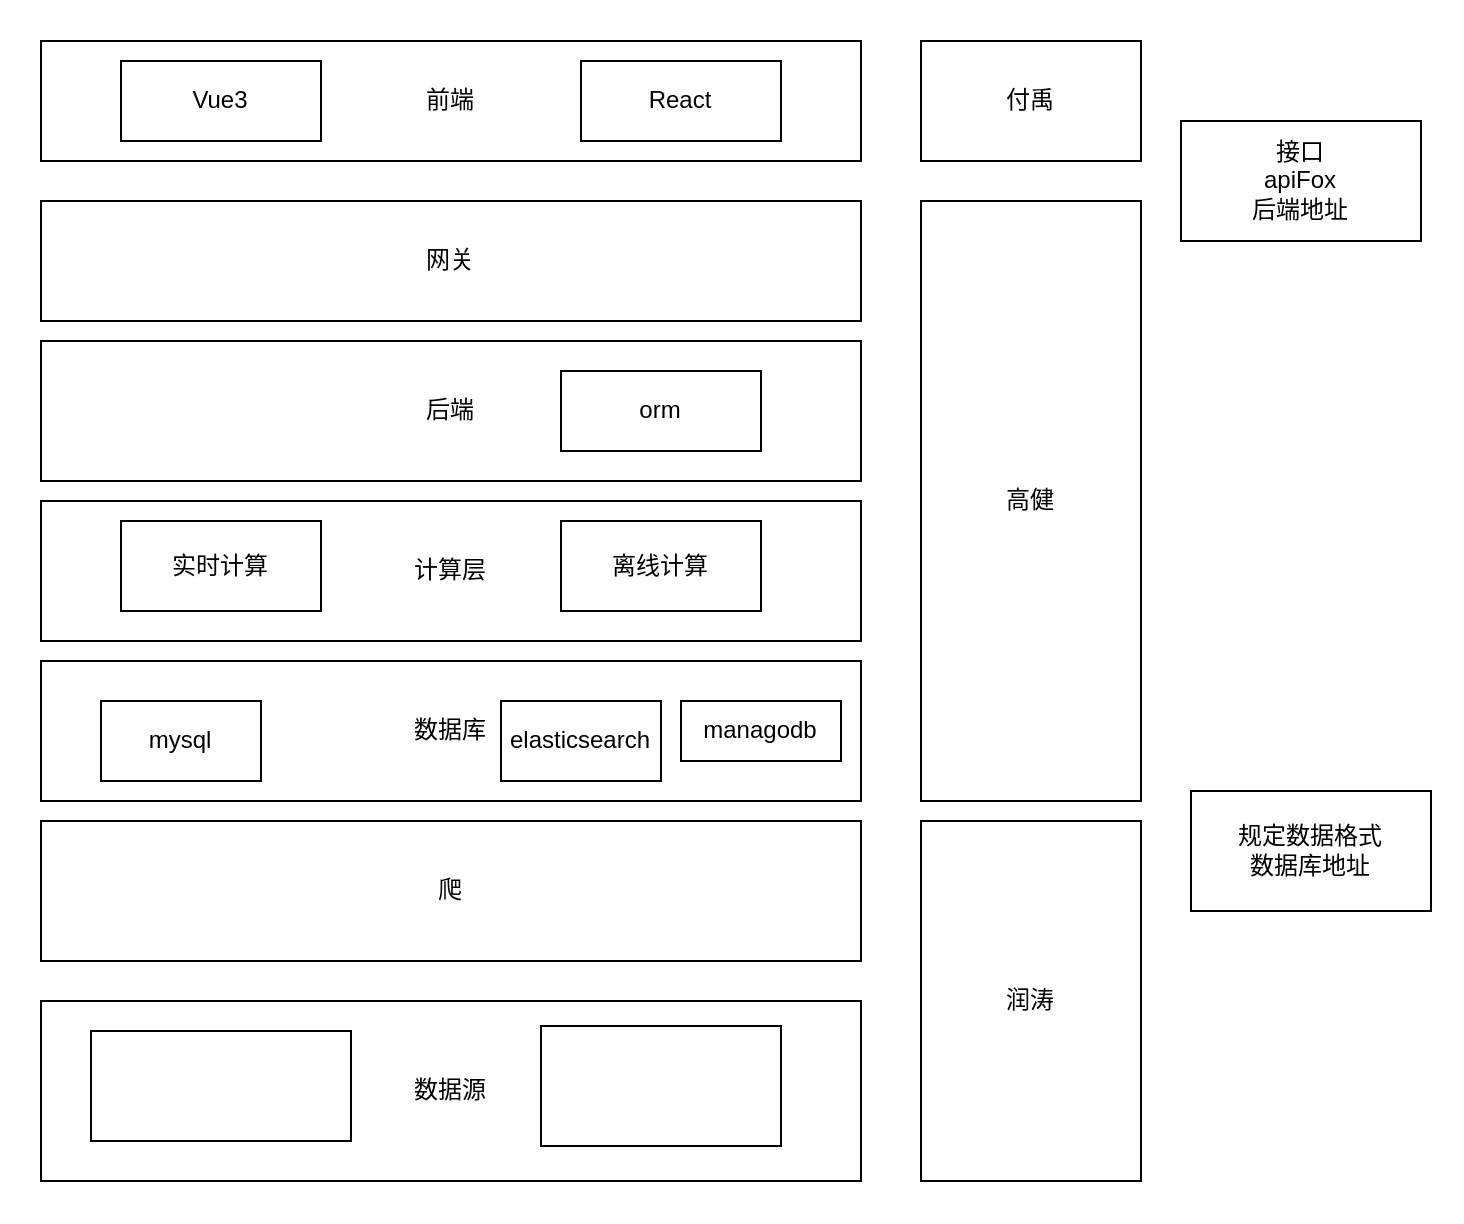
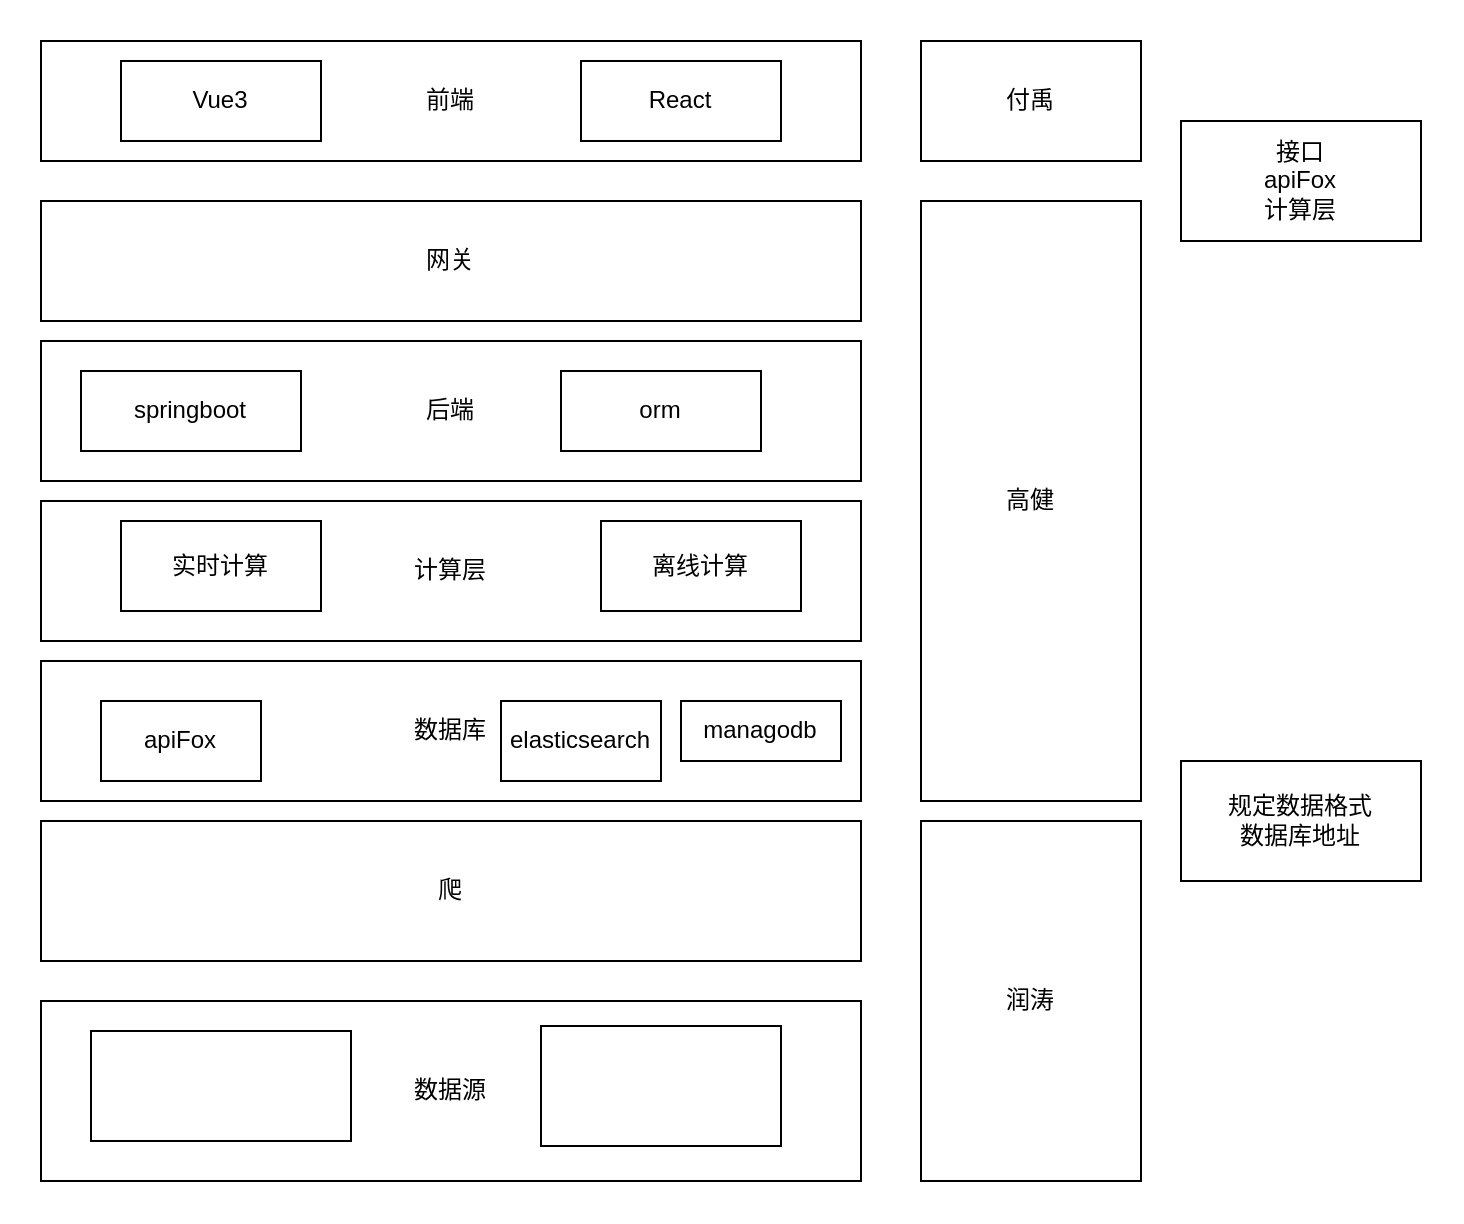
  <mxCell id="0" />
  <mxCell id="1" parent="0" />
  <mxCell id="2" value="数据源" style="rounded=0;whiteSpace=wrap;html=1;" vertex="1" parent="1"><mxGeometry x="20" y="500" width="410" height="90" as="geometry" /></mxCell>
  <mxCell id="3" value="" style="rounded=0;whiteSpace=wrap;html=1;" vertex="1" parent="1"><mxGeometry x="45" y="515" width="130" height="55" as="geometry" /></mxCell>
  <mxCell id="4" value="" style="rounded=0;whiteSpace=wrap;html=1;" vertex="1" parent="1"><mxGeometry x="270" y="512.5" width="120" height="60" as="geometry" /></mxCell>
  <mxCell id="5" value="爬" style="rounded=0;whiteSpace=wrap;html=1;" vertex="1" parent="1"><mxGeometry x="20" y="410" width="410" height="70" as="geometry" /></mxCell>
  <mxCell id="6" value="数据库" style="rounded=0;whiteSpace=wrap;html=1;" vertex="1" parent="1"><mxGeometry x="20" y="330" width="410" height="70" as="geometry" /></mxCell>
- <mxCell id="7" value="mysql" style="rounded=0;whiteSpace=wrap;html=1;" vertex="1" parent="1"><mxGeometry x="50" y="350" width="80" height="40" as="geometry" /></mxCell>
+ <mxCell id="7" value="apiFox" style="rounded=0;whiteSpace=wrap;html=1;" vertex="1" parent="1"><mxGeometry x="50" y="350" width="80" height="40" as="geometry" /></mxCell>
  <mxCell id="8" value="elasticsearch" style="rounded=0;whiteSpace=wrap;html=1;" vertex="1" parent="1"><mxGeometry x="250" y="350" width="80" height="40" as="geometry" /></mxCell>
  <mxCell id="9" value="managodb" style="rounded=0;whiteSpace=wrap;html=1;" vertex="1" parent="1"><mxGeometry x="340" y="350" width="80" height="30" as="geometry" /></mxCell>
  <mxCell id="10" value="计算层" style="rounded=0;whiteSpace=wrap;html=1;" vertex="1" parent="1"><mxGeometry x="20" y="250" width="410" height="70" as="geometry" /></mxCell>
  <mxCell id="11" value="实时计算" style="rounded=0;whiteSpace=wrap;html=1;" vertex="1" parent="1"><mxGeometry x="60" y="260" width="100" height="45" as="geometry" /></mxCell>
- <mxCell id="12" value="离线计算" style="rounded=0;whiteSpace=wrap;html=1;" vertex="1" parent="1"><mxGeometry x="280" y="260" width="100" height="45" as="geometry" /></mxCell>
+ <mxCell id="12" value="离线计算" style="rounded=0;whiteSpace=wrap;html=1;" vertex="1" parent="1"><mxGeometry x="300" y="260" width="100" height="45" as="geometry" /></mxCell>
  <mxCell id="13" value="后端" style="rounded=0;whiteSpace=wrap;html=1;" vertex="1" parent="1"><mxGeometry x="20" y="170" width="410" height="70" as="geometry" /></mxCell>
+ <mxCell id="14" value="springboot" style="rounded=0;whiteSpace=wrap;html=1;" vertex="1" parent="1"><mxGeometry x="40" y="185" width="110" height="40" as="geometry" /></mxCell>
  <mxCell id="15" value="orm" style="rounded=0;whiteSpace=wrap;html=1;" vertex="1" parent="1"><mxGeometry x="280" y="185" width="100" height="40" as="geometry" /></mxCell>
  <mxCell id="16" value="网关" style="rounded=0;whiteSpace=wrap;html=1;" vertex="1" parent="1"><mxGeometry x="20" y="100" width="410" height="60" as="geometry" /></mxCell>
  <mxCell id="17" value="前端" style="rounded=0;whiteSpace=wrap;html=1;" vertex="1" parent="1"><mxGeometry x="20" y="20" width="410" height="60" as="geometry" /></mxCell>
  <mxCell id="18" value="润涛" style="rounded=0;whiteSpace=wrap;html=1;" vertex="1" parent="1"><mxGeometry x="460" y="410" width="110" height="180" as="geometry" /></mxCell>
  <mxCell id="19" value="高健" style="rounded=0;whiteSpace=wrap;html=1;" vertex="1" parent="1"><mxGeometry x="460" y="100" width="110" height="300" as="geometry" /></mxCell>
  <mxCell id="20" value="付禹" style="rounded=0;whiteSpace=wrap;html=1;" vertex="1" parent="1"><mxGeometry x="460" y="20" width="110" height="60" as="geometry" /></mxCell>
  <mxCell id="21" value="Vue3" style="rounded=0;whiteSpace=wrap;html=1;" vertex="1" parent="1"><mxGeometry x="60" y="30" width="100" height="40" as="geometry" /></mxCell>
  <mxCell id="22" value="React" style="rounded=0;whiteSpace=wrap;html=1;" vertex="1" parent="1"><mxGeometry x="290" y="30" width="100" height="40" as="geometry" /></mxCell>
- <mxCell id="23" value="规定数据格式&lt;br&gt;数据库地址" style="rounded=0;whiteSpace=wrap;html=1;" vertex="1" parent="1"><mxGeometry x="595" y="395" width="120" height="60" as="geometry" /></mxCell>
- <mxCell id="24" value="接口&lt;br&gt;apiFox&lt;br&gt;后端地址" style="rounded=0;whiteSpace=wrap;html=1;" vertex="1" parent="1"><mxGeometry x="590" y="60" width="120" height="60" as="geometry" /></mxCell>
+ <mxCell id="23" value="规定数据格式&lt;br&gt;数据库地址" style="rounded=0;whiteSpace=wrap;html=1;" vertex="1" parent="1"><mxGeometry x="590" y="380" width="120" height="60" as="geometry" /></mxCell>
+ <mxCell id="24" value="接口&lt;br&gt;apiFox&lt;br&gt;计算层" style="rounded=0;whiteSpace=wrap;html=1;" vertex="1" parent="1"><mxGeometry x="590" y="60" width="120" height="60" as="geometry" /></mxCell>
